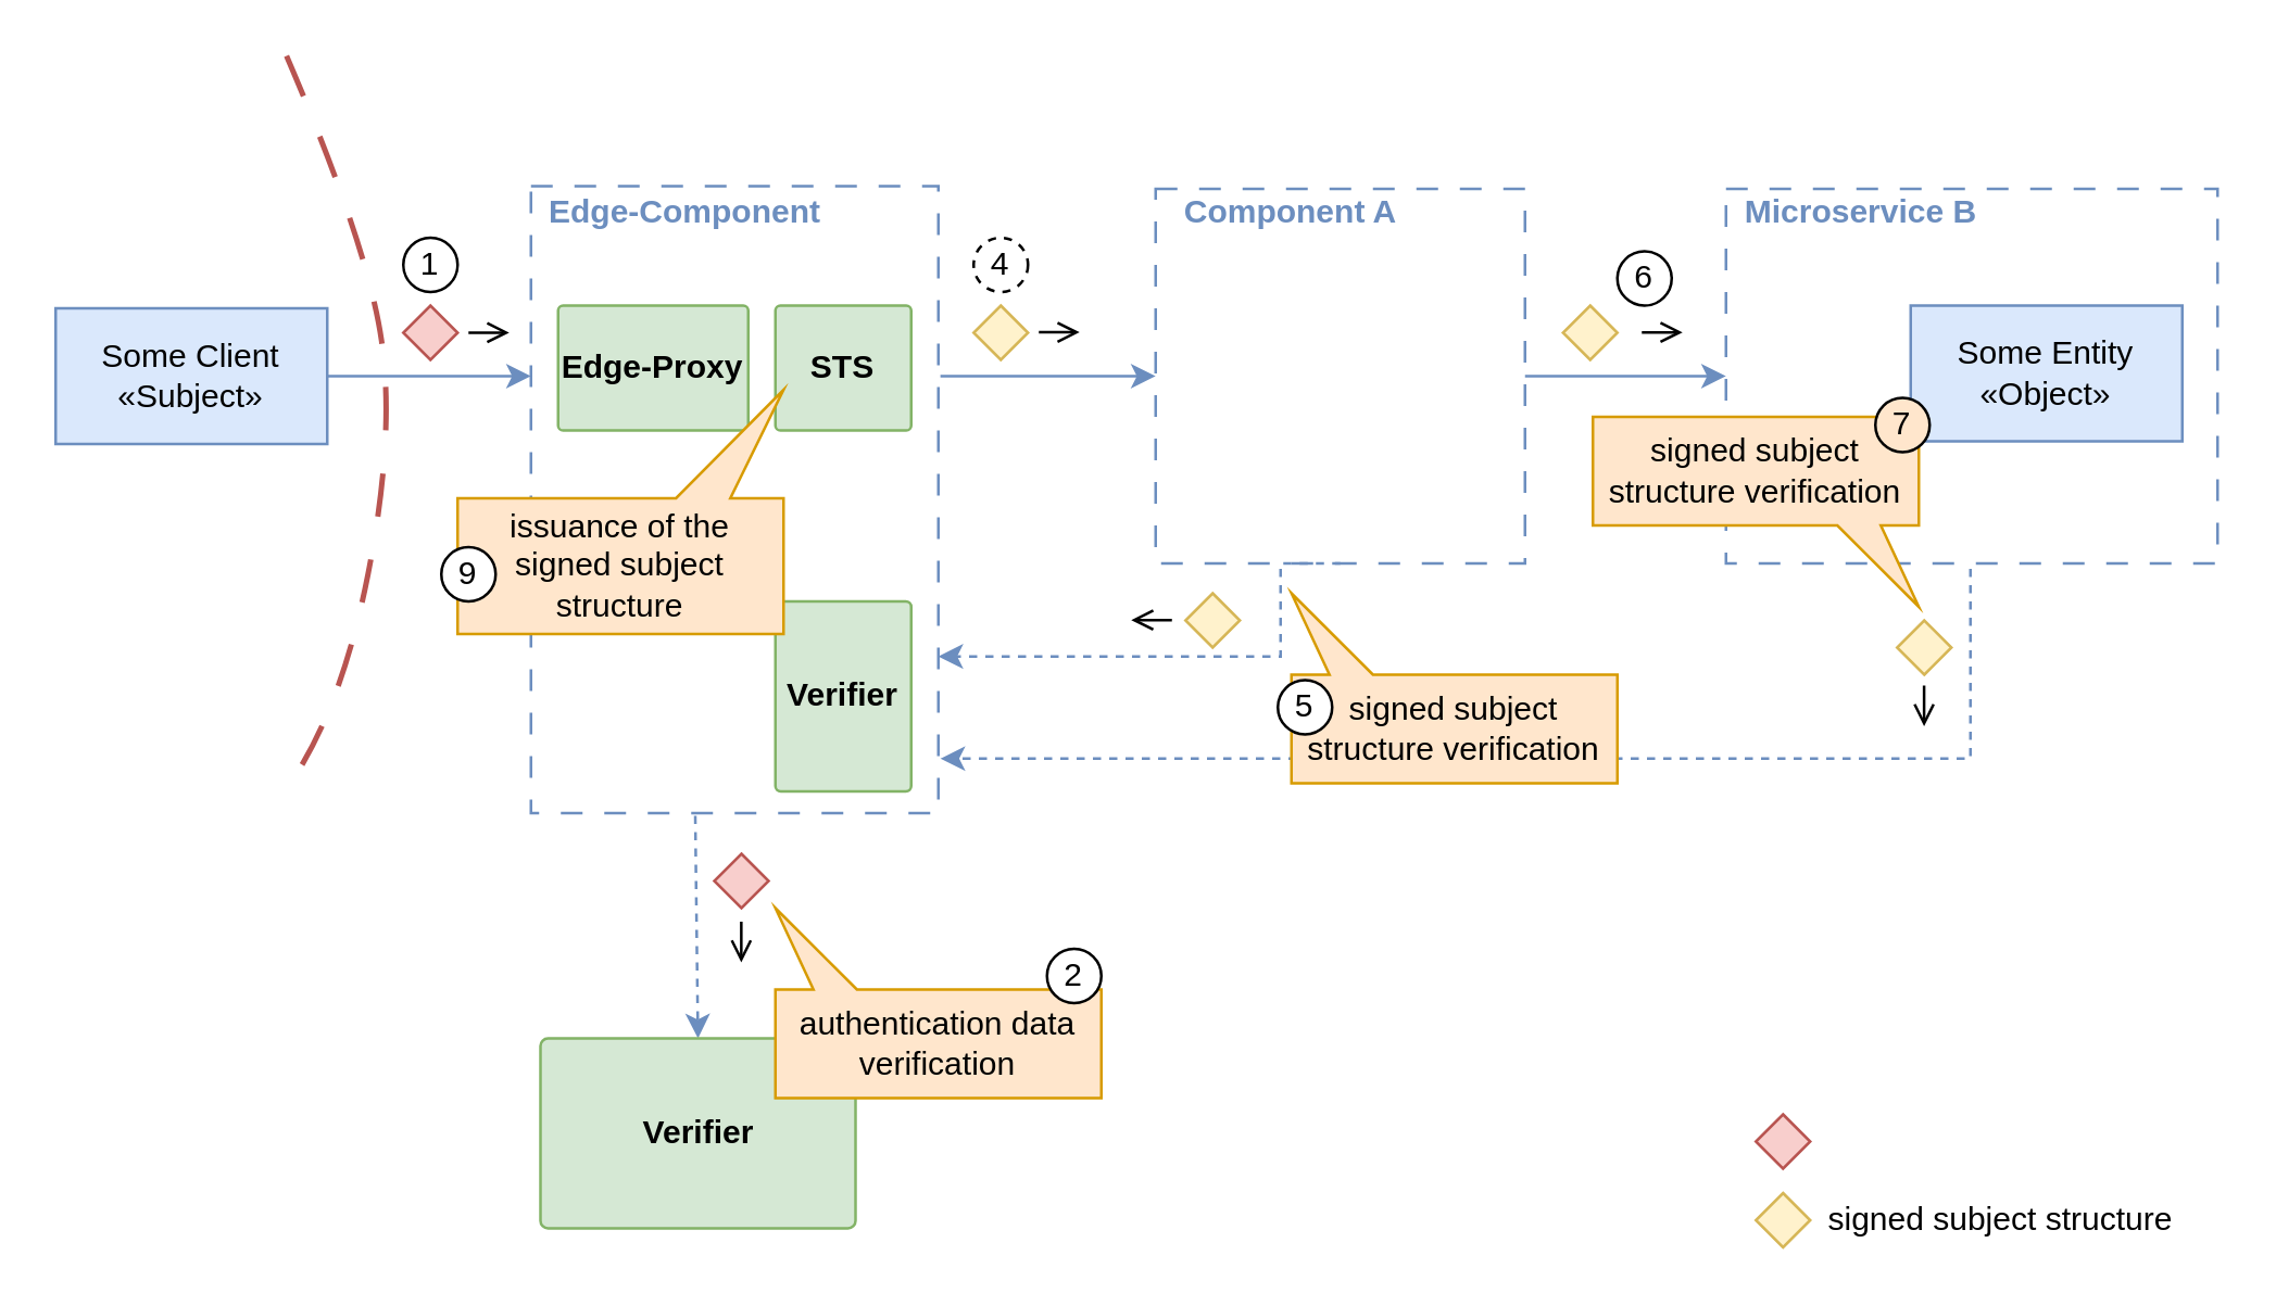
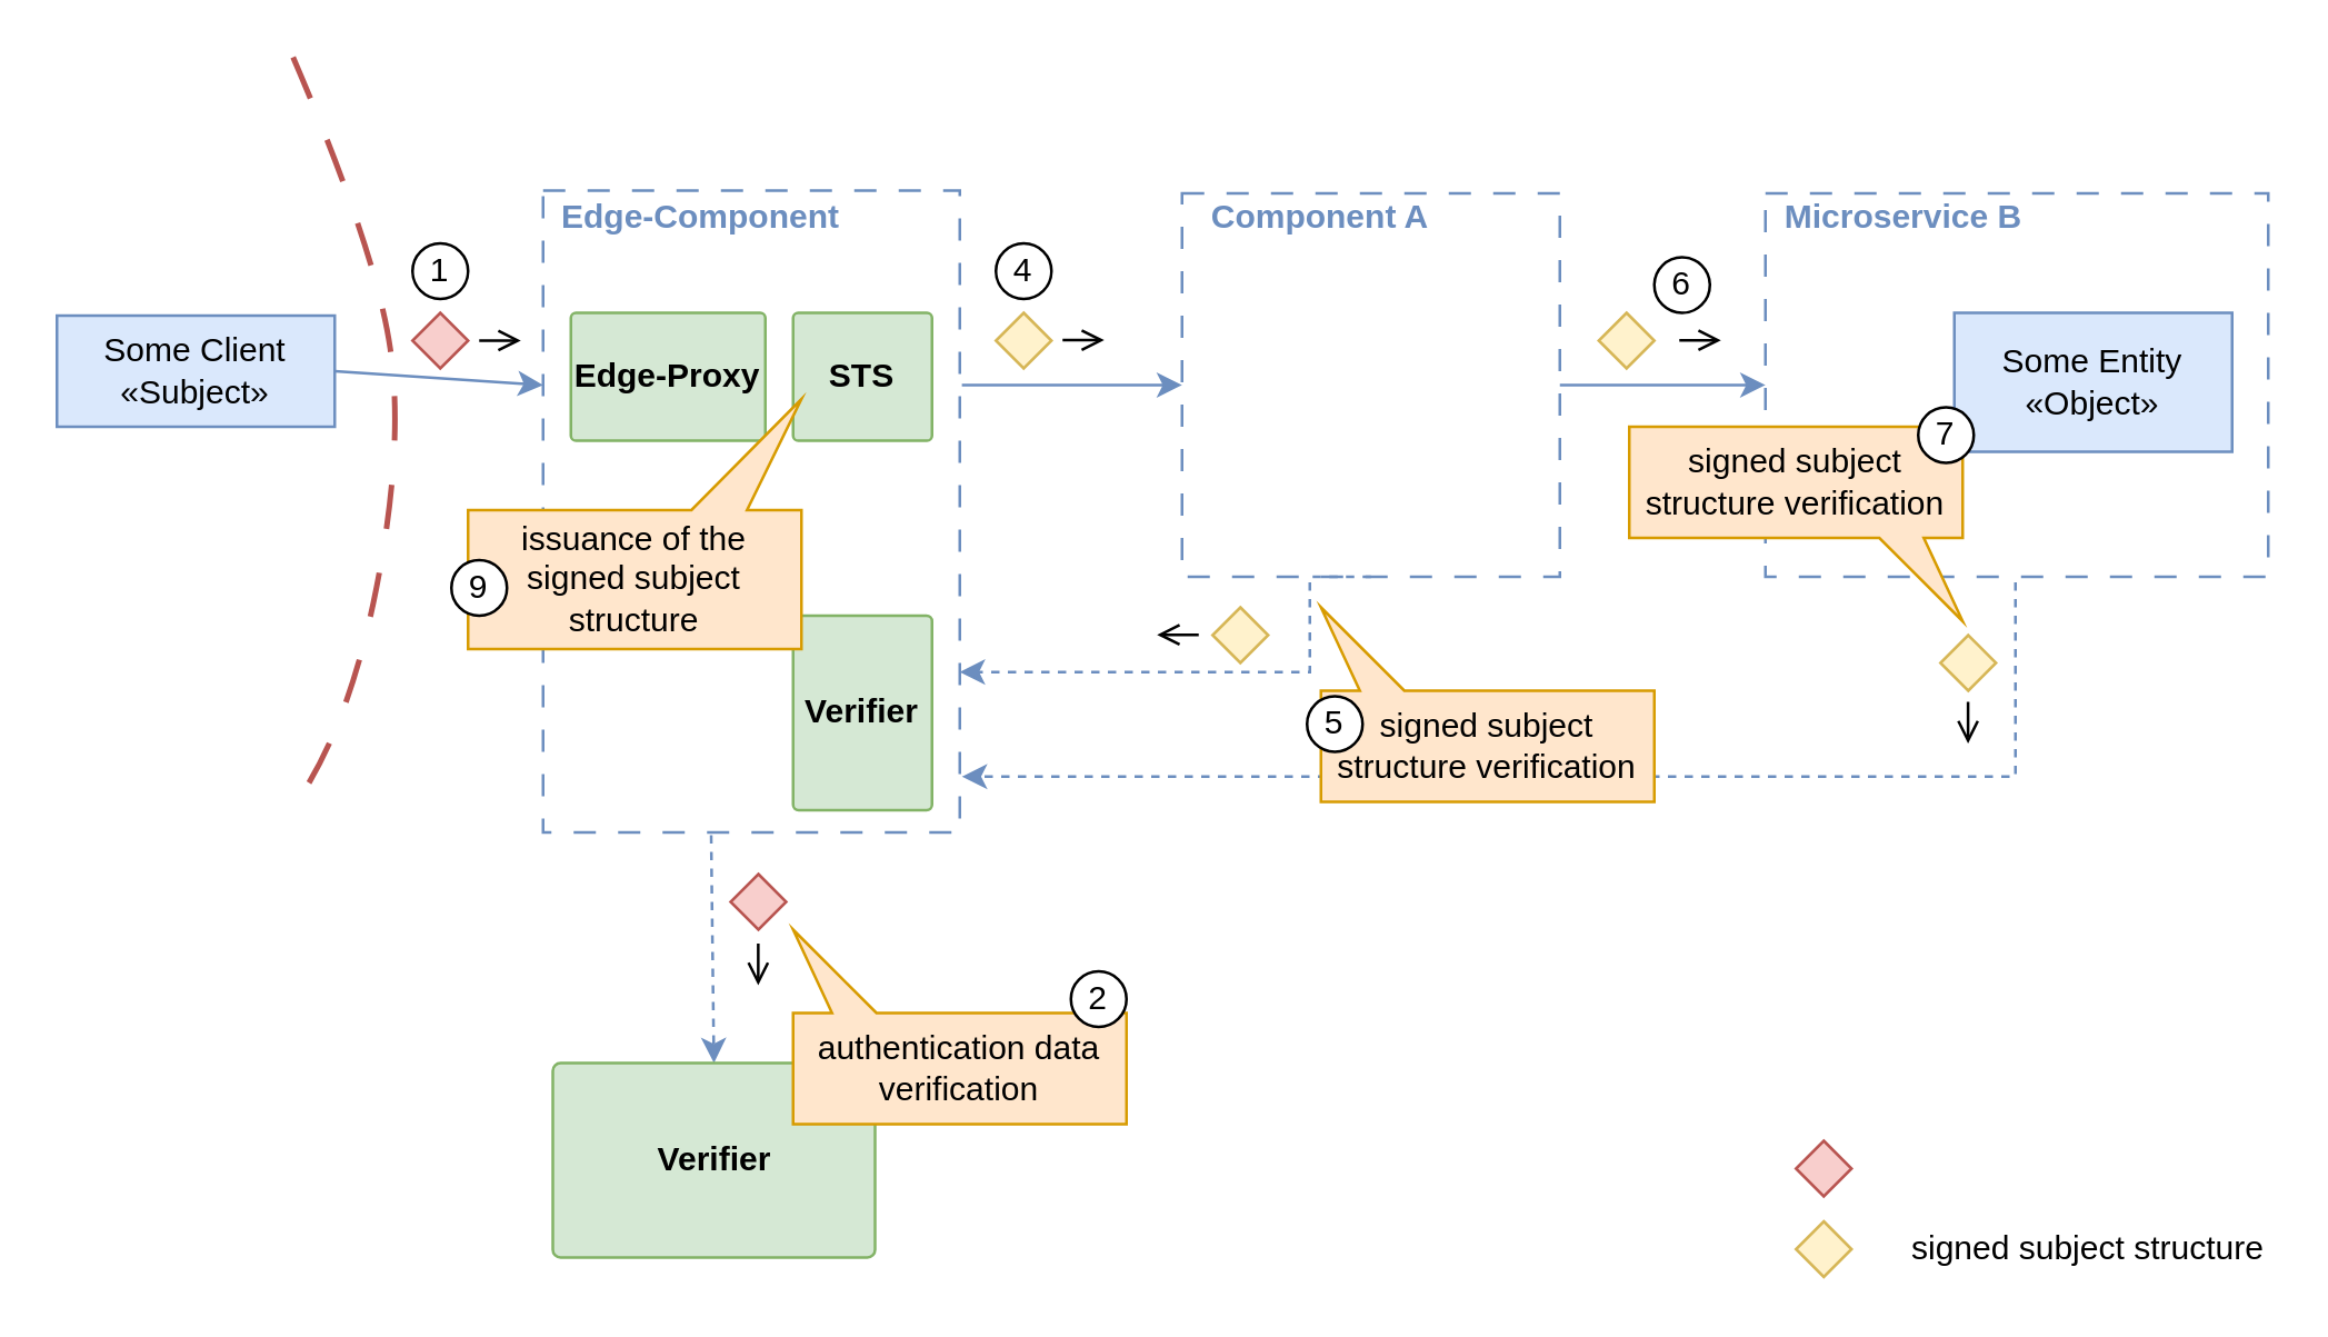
  <mxCell id="0" />
  <mxCell id="1" parent="0" />
  <mxCell id="2" style="edgeStyle=orthogonalEdgeStyle;rounded=0;orthogonalLoop=1;jettySize=auto;html=1;entryX=1.005;entryY=0.913;entryDx=0;entryDy=0;fillColor=#dae8fc;strokeColor=#6c8ebf;entryPerimeter=0;dashed=1;" parent="1" target="11" edge="1"><mxGeometry relative="1" as="geometry"><mxPoint x="725" y="209" as="sourcePoint" /><Array as="points"><mxPoint x="725" y="279" /></Array></mxGeometry></mxCell>
  <mxCell id="3" value="" style="rounded=0;whiteSpace=wrap;html=1;fillColor=none;strokeColor=#6c8ebf;dashed=1;dashPattern=8 8;" parent="1" vertex="1"><mxGeometry x="635" y="69" width="181" height="138" as="geometry" /></mxCell>
  <mxCell id="4" style="edgeStyle=orthogonalEdgeStyle;rounded=0;orthogonalLoop=1;jettySize=auto;html=1;entryX=0;entryY=0.5;entryDx=0;entryDy=0;fillColor=#dae8fc;strokeColor=#6c8ebf;" parent="1" source="5" target="3" edge="1"><mxGeometry relative="1" as="geometry" /></mxCell>
  <mxCell id="5" value="" style="rounded=0;whiteSpace=wrap;html=1;fillColor=none;strokeColor=#6c8ebf;dashed=1;dashPattern=8 8;" parent="1" vertex="1"><mxGeometry x="425" y="69" width="136" height="138" as="geometry" /></mxCell>
  <mxCell id="6" value="Some Entity&lt;br&gt;«Object»" style="rounded=0;whiteSpace=wrap;html=1;fillColor=#dae8fc;strokeColor=#6c8ebf;" parent="1" vertex="1"><mxGeometry x="703" y="112" width="100" height="50" as="geometry" /></mxCell>
  <mxCell id="7" value="" style="rhombus;whiteSpace=wrap;html=1;fillColor=#f8cecc;strokeColor=#b85450;" parent="1" vertex="1"><mxGeometry x="646" y="410" width="20" height="20" as="geometry" /></mxCell>
  <mxCell id="8" value="&lt;div align=&quot;center&quot;&gt;Component A&lt;/div&gt;" style="text;html=1;align=center;verticalAlign=middle;whiteSpace=wrap;rounded=0;fillColor=none;fontColor=#6C8EBF;fontStyle=1" parent="1" vertex="1"><mxGeometry x="425" y="68" width="100" height="19" as="geometry" /></mxCell>
  <mxCell id="9" value="&lt;div align=&quot;center&quot;&gt;Microservice B&lt;/div&gt;" style="text;html=1;align=center;verticalAlign=middle;whiteSpace=wrap;rounded=0;fillColor=none;fontColor=#6C8EBF;fontStyle=1" parent="1" vertex="1"><mxGeometry x="635" y="68" width="100" height="19" as="geometry" /></mxCell>
  <mxCell id="10" style="edgeStyle=orthogonalEdgeStyle;rounded=0;orthogonalLoop=1;jettySize=auto;html=1;entryX=0;entryY=0.5;entryDx=0;entryDy=0;fillColor=#dae8fc;strokeColor=#6c8ebf;exitX=1.005;exitY=0.303;exitDx=0;exitDy=0;exitPerimeter=0;" parent="1" source="11" target="5" edge="1"><mxGeometry relative="1" as="geometry" /></mxCell>
  <mxCell id="11" value="" style="rounded=0;whiteSpace=wrap;html=1;fillColor=none;strokeColor=#6c8ebf;dashed=1;dashPattern=8 8;" parent="1" vertex="1"><mxGeometry x="195" y="68" width="150" height="231" as="geometry" /></mxCell>
  <mxCell id="12" value="Edge-Component" style="text;html=1;align=center;verticalAlign=middle;whiteSpace=wrap;rounded=0;fillColor=none;fontColor=#6C8EBF;fontStyle=1" parent="1" vertex="1"><mxGeometry x="199" y="68" width="106" height="19" as="geometry" /></mxCell>
  <mxCell id="13" value="" style="endArrow=classic;html=1;rounded=0;exitX=1;exitY=0.5;exitDx=0;exitDy=0;fillColor=#dae8fc;strokeColor=#6c8ebf;" parent="1" source="16" edge="1"><mxGeometry width="50" height="50" relative="1" as="geometry"><mxPoint x="139" y="137" as="sourcePoint" /><mxPoint x="195" y="138" as="targetPoint" /></mxGeometry></mxCell>
  <mxCell id="14" value="" style="rhombus;whiteSpace=wrap;html=1;fillColor=#f8cecc;strokeColor=#b85450;direction=south;" parent="1" vertex="1"><mxGeometry x="148" y="112" width="20" height="20" as="geometry" /></mxCell>
  <mxCell id="15" value="" style="rhombus;whiteSpace=wrap;html=1;fillColor=#fff2cc;strokeColor=#d6b656;" parent="1" vertex="1"><mxGeometry x="358" y="112" width="20" height="20" as="geometry" /></mxCell>
- <mxCell id="16" value="Some Client&lt;br&gt;«Subject»" style="rounded=0;whiteSpace=wrap;html=1;fillColor=#dae8fc;strokeColor=#6c8ebf;" parent="1" vertex="1"><mxGeometry x="20" y="113" width="100" height="50" as="geometry" /></mxCell>
- <mxCell id="17" value="signed subject structure" style="text;html=1;align=left;verticalAlign=middle;whiteSpace=wrap;rounded=0;" parent="1" vertex="1"><mxGeometry x="671" y="439" width="145" height="20" as="geometry" /></mxCell>
+ <mxCell id="16" value="Some Client&lt;br&gt;«Subject»" style="rounded=0;whiteSpace=wrap;html=1;fillColor=#dae8fc;strokeColor=#6c8ebf;" parent="1" vertex="1"><mxGeometry x="20" y="113" width="100" height="40" as="geometry" /></mxCell>
+ <mxCell id="17" value="signed subject structure" style="text;html=1;align=left;verticalAlign=middle;whiteSpace=wrap;rounded=0;" parent="1" vertex="1"><mxGeometry x="686" y="439" width="145" height="20" as="geometry" /></mxCell>
  <mxCell id="18" value="" style="rhombus;whiteSpace=wrap;html=1;fillColor=#fff2cc;strokeColor=#d6b656;" parent="1" vertex="1"><mxGeometry x="646" y="439" width="20" height="20" as="geometry" /></mxCell>
  <mxCell id="19" value="" style="endArrow=open;html=1;rounded=0;endFill=0;" parent="1" edge="1"><mxGeometry width="50" height="50" relative="1" as="geometry"><mxPoint x="172" y="121.97" as="sourcePoint" /><mxPoint x="187" y="121.97" as="targetPoint" /></mxGeometry></mxCell>
  <mxCell id="20" value="" style="endArrow=open;html=1;rounded=0;endFill=0;" parent="1" edge="1"><mxGeometry width="50" height="50" relative="1" as="geometry"><mxPoint x="382" y="121.84" as="sourcePoint" /><mxPoint x="397" y="121.84" as="targetPoint" /></mxGeometry></mxCell>
  <mxCell id="21" value="" style="rhombus;whiteSpace=wrap;html=1;fillColor=#fff2cc;strokeColor=#d6b656;" parent="1" vertex="1"><mxGeometry x="575" y="112" width="20" height="20" as="geometry" /></mxCell>
  <mxCell id="22" value="" style="endArrow=open;html=1;rounded=0;endFill=0;" parent="1" edge="1"><mxGeometry width="50" height="50" relative="1" as="geometry"><mxPoint x="604" y="121.86" as="sourcePoint" /><mxPoint x="619" y="121.86" as="targetPoint" /></mxGeometry></mxCell>
  <mxCell id="23" style="edgeStyle=orthogonalEdgeStyle;rounded=0;orthogonalLoop=1;jettySize=auto;html=1;entryX=0.5;entryY=0;entryDx=0;entryDy=0;fillColor=#dae8fc;strokeColor=#6c8ebf;startArrow=none;startFill=0;dashed=1;" parent="1" target="40" edge="1"><mxGeometry relative="1" as="geometry"><mxPoint x="255.5" y="300" as="sourcePoint" /><mxPoint x="255.5" y="383" as="targetPoint" /></mxGeometry></mxCell>
  <mxCell id="24" value="" style="rhombus;whiteSpace=wrap;html=1;fillColor=#f8cecc;strokeColor=#b85450;" parent="1" vertex="1"><mxGeometry x="262.5" y="314" width="20" height="20" as="geometry" /></mxCell>
  <mxCell id="25" value="" style="endArrow=open;html=1;rounded=0;endFill=0;" parent="1" edge="1"><mxGeometry width="50" height="50" relative="1" as="geometry"><mxPoint x="272.44" y="339" as="sourcePoint" /><mxPoint x="272.44" y="354" as="targetPoint" /></mxGeometry></mxCell>
  <mxCell id="26" value="" style="rhombus;whiteSpace=wrap;html=1;fillColor=#fff2cc;strokeColor=#d6b656;flipV=1;" parent="1" vertex="1"><mxGeometry x="698" y="228" width="20" height="20" as="geometry" /></mxCell>
  <mxCell id="27" value="" style="endArrow=open;html=1;rounded=0;endFill=0;" parent="1" edge="1"><mxGeometry width="50" height="50" relative="1" as="geometry"><mxPoint x="707.94" y="252" as="sourcePoint" /><mxPoint x="707.94" y="267" as="targetPoint" /></mxGeometry></mxCell>
  <mxCell id="28" value="signed subject structure verification" style="shape=callout;whiteSpace=wrap;html=1;perimeter=calloutPerimeter;base=16;size=30;position=0.75;position2=1;flipV=0;fillColor=#ffe6cc;strokeColor=#d79b00;" parent="1" vertex="1"><mxGeometry x="586" y="153" width="120" height="70" as="geometry" /></mxCell>
  <mxCell id="29" value="1" style="ellipse;whiteSpace=wrap;html=1;aspect=fixed;" parent="1" vertex="1"><mxGeometry x="148" y="87" width="20" height="20" as="geometry" /></mxCell>
- <mxCell id="30" value="4" style="ellipse;whiteSpace=wrap;html=1;aspect=fixed;dashed=1;" parent="1" vertex="1"><mxGeometry x="358" y="87" width="20" height="20" as="geometry" /></mxCell>
+ <mxCell id="30" value="4" style="ellipse;whiteSpace=wrap;html=1;aspect=fixed;" parent="1" vertex="1"><mxGeometry x="358" y="87" width="20" height="20" as="geometry" /></mxCell>
  <mxCell id="31" value="2" style="ellipse;whiteSpace=wrap;html=1;aspect=fixed;" parent="1" vertex="1"><mxGeometry x="285" y="382" width="20" height="20" as="geometry" /></mxCell>
  <mxCell id="32" value="6" style="ellipse;whiteSpace=wrap;html=1;aspect=fixed;" parent="1" vertex="1"><mxGeometry x="595" y="92" width="20" height="20" as="geometry" /></mxCell>
- <mxCell id="33" value="7" style="ellipse;whiteSpace=wrap;html=1;aspect=fixed;fillColor=#ffe6cc;" parent="1" vertex="1"><mxGeometry x="690" y="146" width="20" height="20" as="geometry" /></mxCell>
+ <mxCell id="33" value="7" style="ellipse;whiteSpace=wrap;html=1;aspect=fixed;" parent="1" vertex="1"><mxGeometry x="690" y="146" width="20" height="20" as="geometry" /></mxCell>
  <mxCell id="34" style="edgeStyle=orthogonalEdgeStyle;rounded=0;orthogonalLoop=1;jettySize=auto;html=1;entryX=1;entryY=0.75;entryDx=0;entryDy=0;fillColor=#dae8fc;strokeColor=#6c8ebf;exitX=0.5;exitY=1;exitDx=0;exitDy=0;dashed=1;" parent="1" source="5" target="11" edge="1"><mxGeometry relative="1" as="geometry"><mxPoint x="735" y="219" as="sourcePoint" /><Array as="points"><mxPoint x="471" y="241" /></Array><mxPoint x="320" y="289" as="targetPoint" /></mxGeometry></mxCell>
  <mxCell id="35" value="" style="rhombus;whiteSpace=wrap;html=1;fillColor=#fff2cc;strokeColor=#d6b656;" parent="1" vertex="1"><mxGeometry x="436" y="218" width="20" height="20" as="geometry" /></mxCell>
  <mxCell id="36" value="" style="endArrow=open;html=1;rounded=0;endFill=0;" parent="1" edge="1"><mxGeometry width="50" height="50" relative="1" as="geometry"><mxPoint x="431" y="227.86" as="sourcePoint" /><mxPoint x="416" y="227.86" as="targetPoint" /></mxGeometry></mxCell>
  <mxCell id="37" value="signed subject structure verification" style="shape=callout;whiteSpace=wrap;html=1;perimeter=calloutPerimeter;base=16;size=30;position=0.75;position2=1;flipV=1;fillColor=#ffe6cc;strokeColor=#d79b00;flipH=1;" parent="1" vertex="1"><mxGeometry x="475" y="218" width="120" height="70" as="geometry" /></mxCell>
  <mxCell id="38" value="5" style="ellipse;whiteSpace=wrap;html=1;aspect=fixed;flipH=1;" parent="1" vertex="1"><mxGeometry x="470" y="250" width="20" height="20" as="geometry" /></mxCell>
  <mxCell id="39" value="" style="curved=1;endArrow=none;html=1;rounded=0;dashed=1;dashPattern=8 8;startFill=0;fillColor=#f8cecc;strokeColor=#b85450;startSize=9;endSize=8;strokeWidth=2;" parent="1" edge="1"><mxGeometry width="50" height="50" relative="1" as="geometry"><mxPoint x="105" y="20" as="sourcePoint" /><mxPoint x="105" y="290" as="targetPoint" /><Array as="points"><mxPoint x="135" y="90" /><mxPoint x="145" y="160" /><mxPoint x="125" y="262" /></Array></mxGeometry></mxCell>
  <mxCell id="40" value="&lt;b&gt;Verifier&lt;/b&gt;" style="rounded=1;whiteSpace=wrap;html=1;fillColor=#d5e8d4;strokeColor=#82b366;arcSize=4;" parent="1" vertex="1"><mxGeometry x="198.5" y="382" width="116" height="70" as="geometry" /></mxCell>
  <mxCell id="41" value="authentication data verification" style="shape=callout;whiteSpace=wrap;html=1;perimeter=calloutPerimeter;base=16;size=30;position=0.75;position2=1;flipV=1;fillColor=#ffe6cc;strokeColor=#d79b00;flipH=1;" parent="1" vertex="1"><mxGeometry x="285" y="334" width="120" height="70" as="geometry" /></mxCell>
  <mxCell id="42" value="2" style="ellipse;whiteSpace=wrap;html=1;aspect=fixed;" parent="1" vertex="1"><mxGeometry x="385" y="349" width="20" height="20" as="geometry" /></mxCell>
  <mxCell id="43" value="&lt;b&gt;Edge-Proxy&lt;/b&gt;" style="rounded=1;whiteSpace=wrap;html=1;fillColor=#d5e8d4;strokeColor=#82b366;arcSize=4;" vertex="1" parent="1"><mxGeometry x="205" y="112" width="70" height="46" as="geometry" /></mxCell>
  <mxCell id="44" value="&lt;b&gt;STS&lt;/b&gt;" style="rounded=1;whiteSpace=wrap;html=1;fillColor=#d5e8d4;strokeColor=#82b366;arcSize=4;" vertex="1" parent="1"><mxGeometry x="285" y="112" width="50" height="46" as="geometry" /></mxCell>
  <mxCell id="45" value="&lt;b&gt;Verifier&lt;/b&gt;" style="rounded=1;whiteSpace=wrap;html=1;fillColor=#d5e8d4;strokeColor=#82b366;arcSize=4;" vertex="1" parent="1"><mxGeometry x="285" y="221" width="50" height="70" as="geometry" /></mxCell>
  <mxCell id="46" value="issuance of the signed subject structure" style="shape=callout;whiteSpace=wrap;html=1;perimeter=calloutPerimeter;base=20;size=40;position=0.67;position2=1;flipV=1;fillColor=#ffe6cc;strokeColor=#d79b00;" parent="1" vertex="1"><mxGeometry x="168" y="143" width="120" height="90" as="geometry" /></mxCell>
  <mxCell id="47" value="9" style="ellipse;whiteSpace=wrap;html=1;aspect=fixed;" parent="1" vertex="1"><mxGeometry x="162" y="201" width="20" height="20" as="geometry" /></mxCell>
